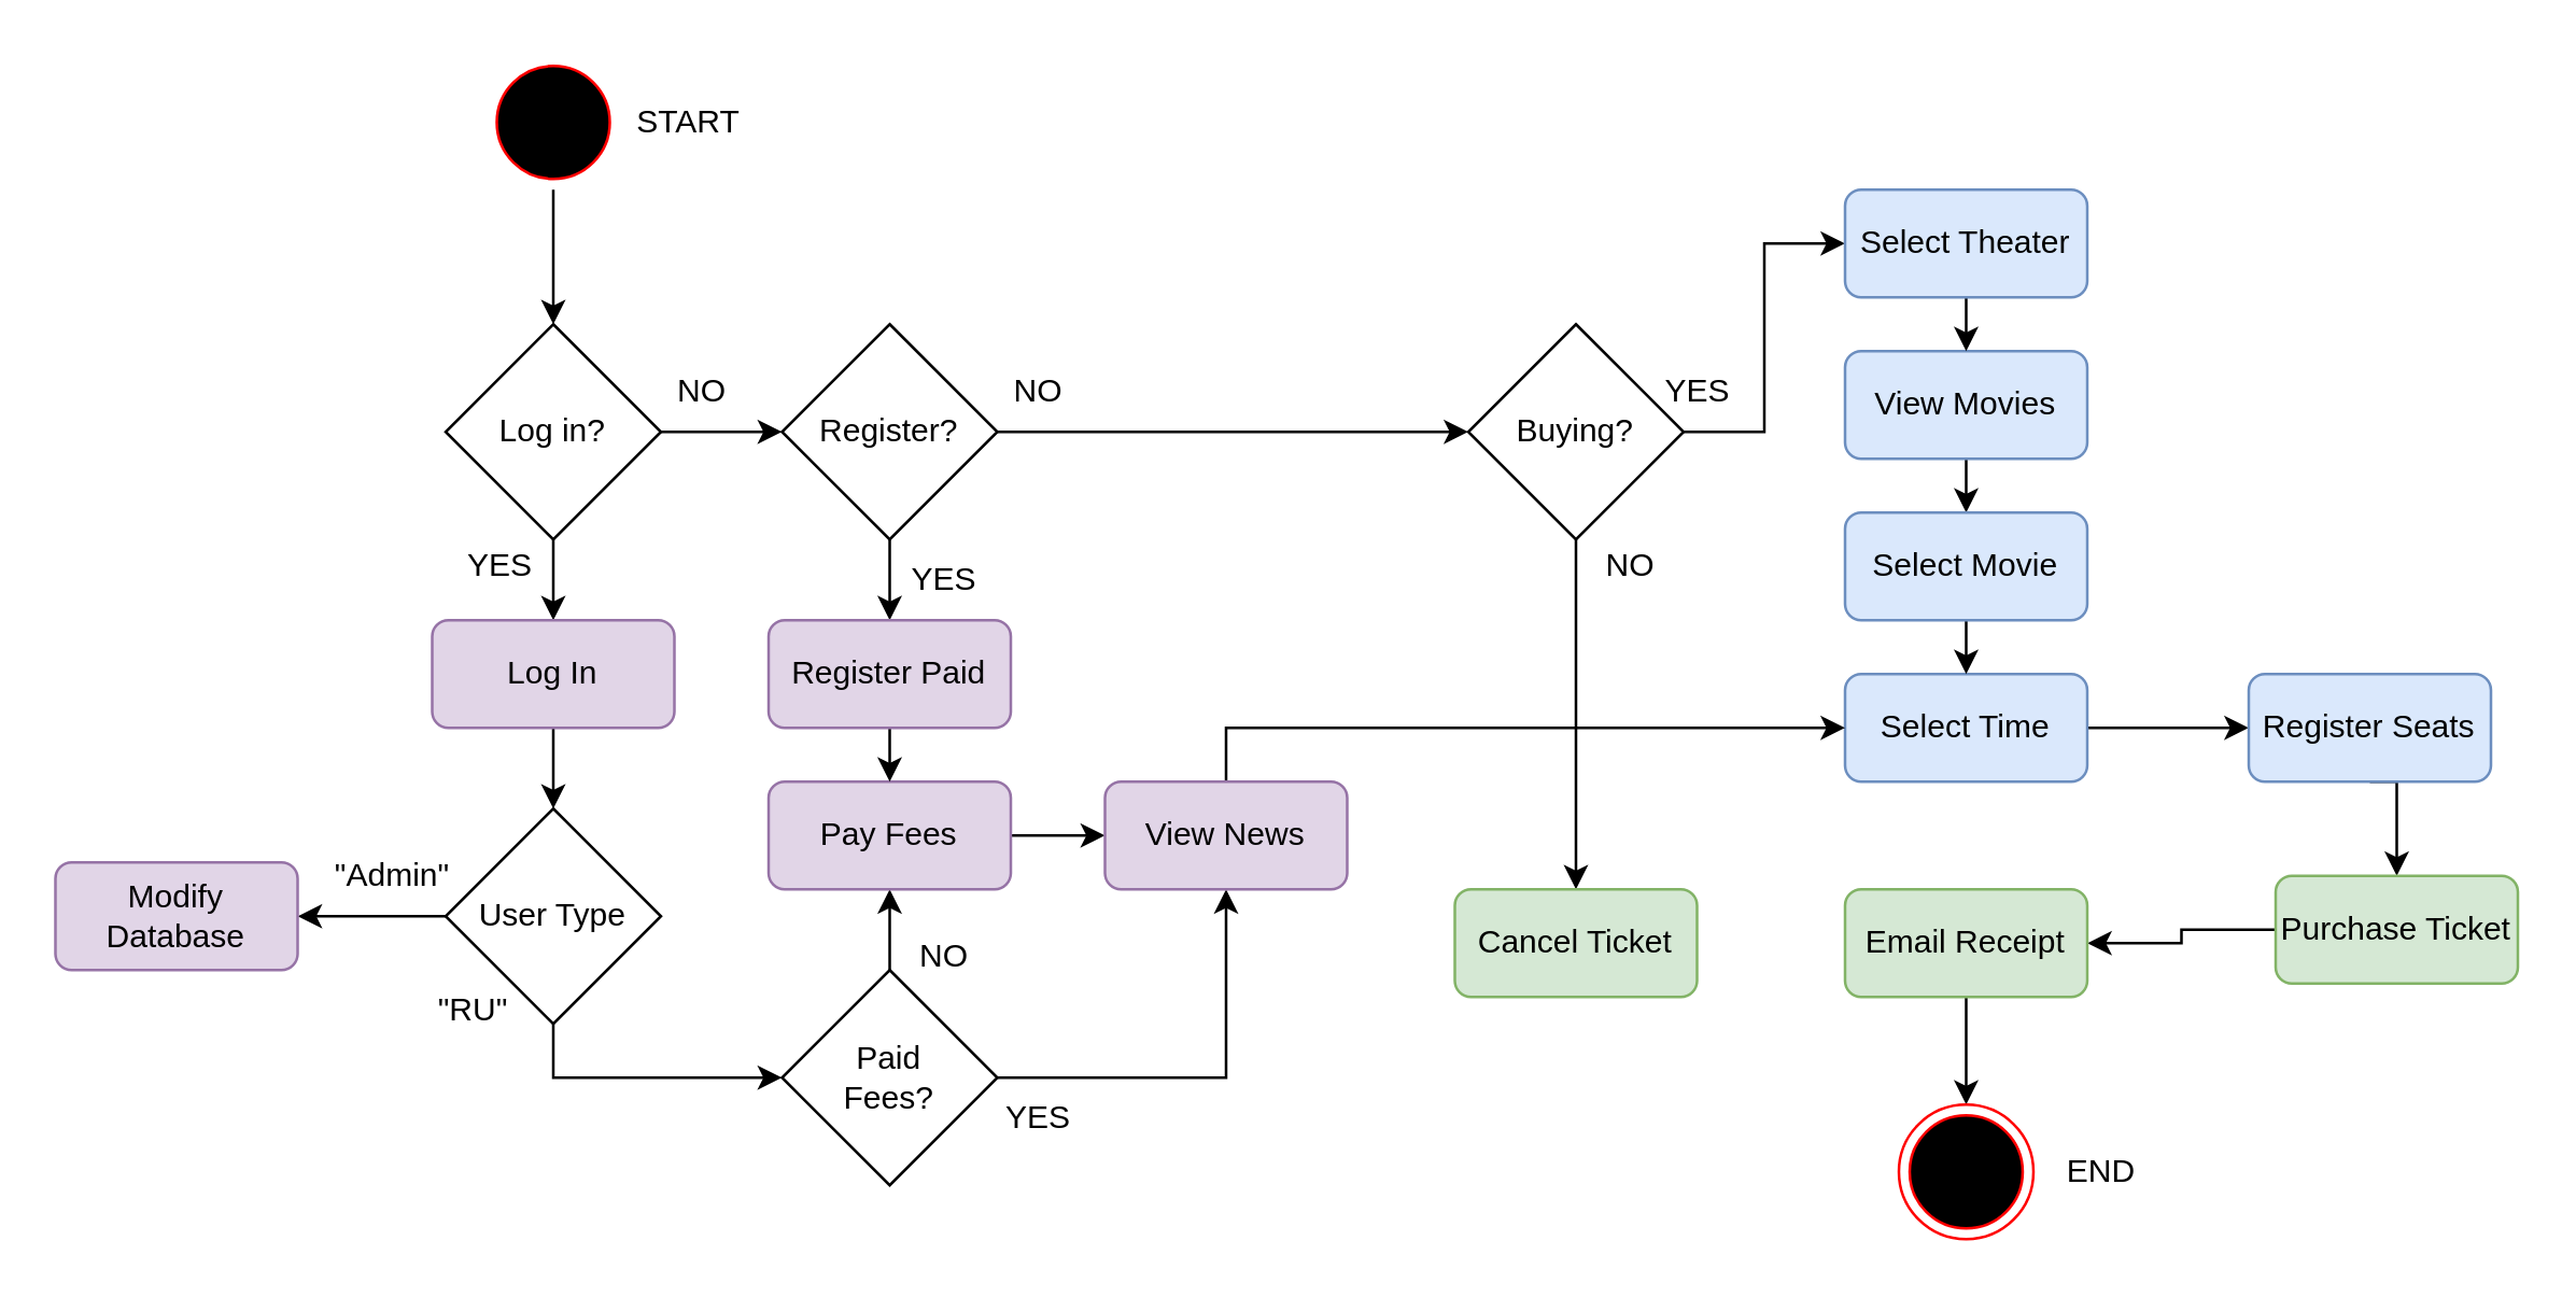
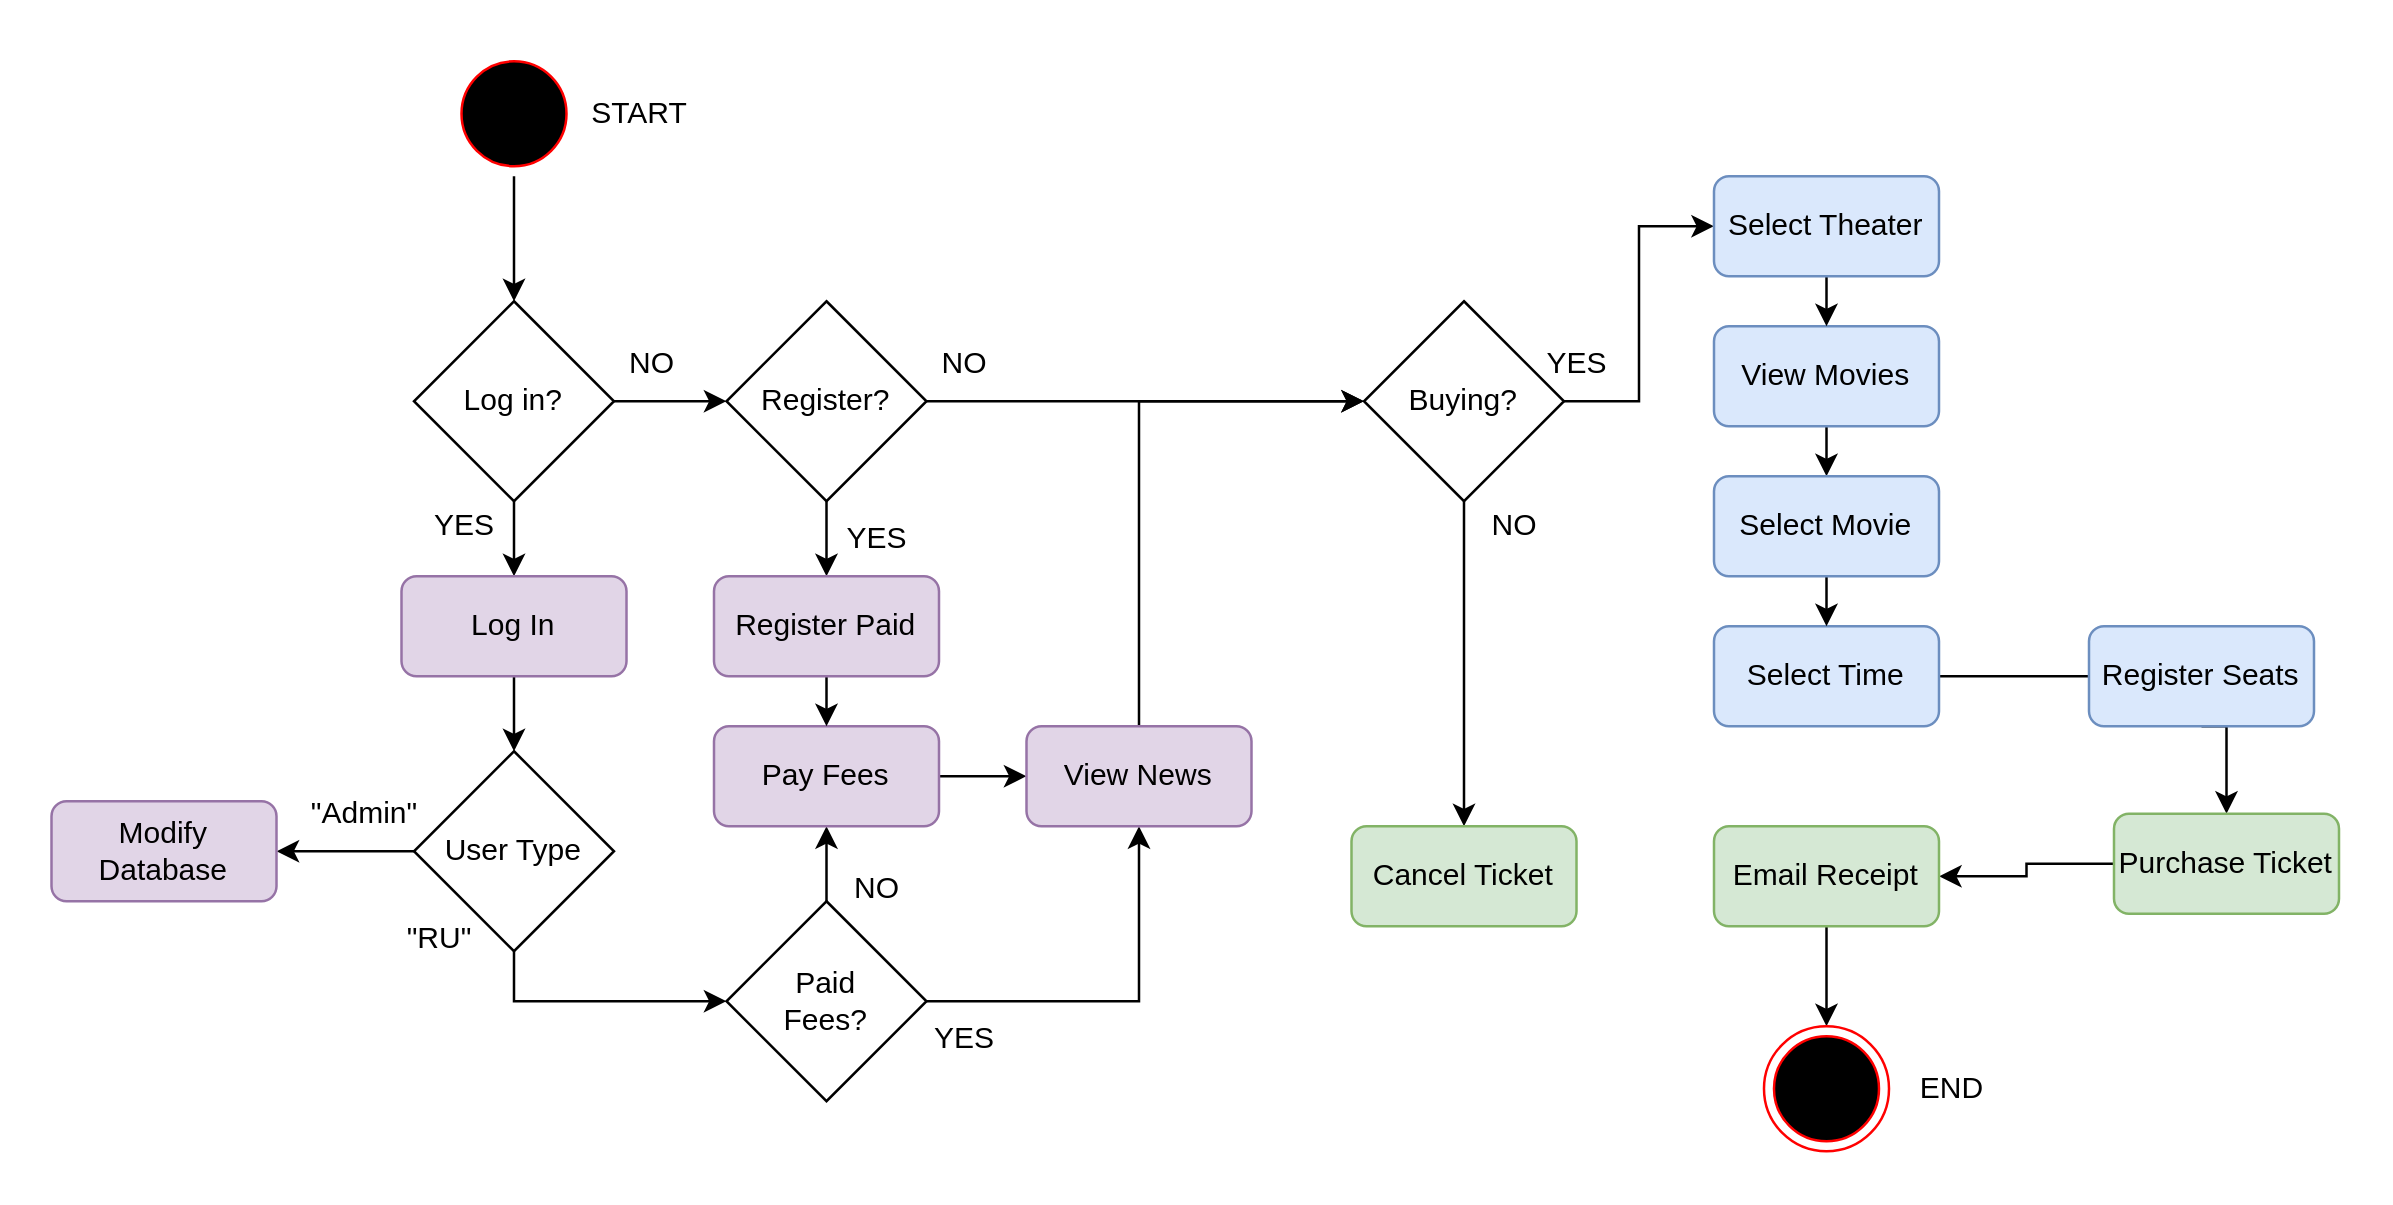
  <mxCell id="0" />
  <mxCell id="1" parent="0" />
  <mxCell id="2" style="edgeStyle=orthogonalEdgeStyle;rounded=0;orthogonalLoop=1;jettySize=auto;html=1;exitX=0.5;exitY=1;exitDx=0;exitDy=0;entryX=0.5;entryY=0;entryDx=0;entryDy=0;strokeColor=#000000;" edge="1" parent="1" source="3" target="6"><mxGeometry relative="1" as="geometry" /></mxCell>
  <mxCell id="3" value="" style="ellipse;html=1;shape=startState;fillColor=#000000;strokeColor=#ff0000;" vertex="1" parent="1"><mxGeometry x="180" y="20" width="50" height="50" as="geometry" /></mxCell>
  <mxCell id="4" style="edgeStyle=orthogonalEdgeStyle;rounded=0;orthogonalLoop=1;jettySize=auto;html=1;exitX=1;exitY=0.5;exitDx=0;exitDy=0;entryX=0;entryY=0.5;entryDx=0;entryDy=0;" edge="1" parent="1" source="6" target="12"><mxGeometry relative="1" as="geometry" /></mxCell>
  <mxCell id="5" style="edgeStyle=orthogonalEdgeStyle;rounded=0;orthogonalLoop=1;jettySize=auto;html=1;exitX=0.5;exitY=1;exitDx=0;exitDy=0;entryX=0.5;entryY=0;entryDx=0;entryDy=0;" edge="1" parent="1" source="6" target="55"><mxGeometry relative="1" as="geometry" /></mxCell>
  <mxCell id="6" value="Log in?" style="rhombus;whiteSpace=wrap;html=1;" vertex="1" parent="1"><mxGeometry x="165" y="120" width="80" height="80" as="geometry" /></mxCell>
  <mxCell id="7" style="edgeStyle=orthogonalEdgeStyle;rounded=0;orthogonalLoop=1;jettySize=auto;html=1;exitX=0;exitY=0.5;exitDx=0;exitDy=0;entryX=1;entryY=0.5;entryDx=0;entryDy=0;" edge="1" parent="1" source="9" target="20"><mxGeometry relative="1" as="geometry" /></mxCell>
  <mxCell id="8" style="edgeStyle=orthogonalEdgeStyle;rounded=0;orthogonalLoop=1;jettySize=auto;html=1;exitX=0.5;exitY=1;exitDx=0;exitDy=0;entryX=0;entryY=0.5;entryDx=0;entryDy=0;" edge="1" parent="1" source="9" target="15"><mxGeometry relative="1" as="geometry" /></mxCell>
  <mxCell id="9" value="User Type" style="rhombus;whiteSpace=wrap;html=1;" vertex="1" parent="1"><mxGeometry x="165" y="300" width="80" height="80" as="geometry" /></mxCell>
  <mxCell id="10" style="edgeStyle=orthogonalEdgeStyle;rounded=0;orthogonalLoop=1;jettySize=auto;html=1;exitX=0.5;exitY=1;exitDx=0;exitDy=0;entryX=0.5;entryY=0;entryDx=0;entryDy=0;" edge="1" parent="1" source="12" target="25"><mxGeometry relative="1" as="geometry" /></mxCell>
  <mxCell id="11" style="edgeStyle=orthogonalEdgeStyle;rounded=0;orthogonalLoop=1;jettySize=auto;html=1;exitX=1;exitY=0.5;exitDx=0;exitDy=0;entryX=0;entryY=0.5;entryDx=0;entryDy=0;" edge="1" parent="1" source="12" target="39"><mxGeometry relative="1" as="geometry"><mxPoint x="420" y="160" as="targetPoint" /></mxGeometry></mxCell>
  <mxCell id="12" value="Register?" style="rhombus;whiteSpace=wrap;html=1;" vertex="1" parent="1"><mxGeometry x="290" y="120" width="80" height="80" as="geometry" /></mxCell>
  <mxCell id="13" style="edgeStyle=orthogonalEdgeStyle;rounded=0;orthogonalLoop=1;jettySize=auto;html=1;exitX=0.5;exitY=0;exitDx=0;exitDy=0;entryX=0.5;entryY=1;entryDx=0;entryDy=0;" edge="1" parent="1" source="15" target="17"><mxGeometry relative="1" as="geometry" /></mxCell>
  <mxCell id="14" style="edgeStyle=orthogonalEdgeStyle;rounded=0;orthogonalLoop=1;jettySize=auto;html=1;exitX=1;exitY=0.5;exitDx=0;exitDy=0;entryX=0.5;entryY=1;entryDx=0;entryDy=0;strokeColor=#000000;" edge="1" parent="1" source="15" target="53"><mxGeometry relative="1" as="geometry" /></mxCell>
  <mxCell id="15" value="Paid&lt;br&gt;Fees?" style="rhombus;whiteSpace=wrap;html=1;" vertex="1" parent="1"><mxGeometry x="290" y="360" width="80" height="80" as="geometry" /></mxCell>
  <mxCell id="16" style="edgeStyle=orthogonalEdgeStyle;rounded=0;orthogonalLoop=1;jettySize=auto;html=1;exitX=1;exitY=0.5;exitDx=0;exitDy=0;entryX=0;entryY=0.5;entryDx=0;entryDy=0;strokeColor=#000000;" edge="1" parent="1" source="17" target="53"><mxGeometry relative="1" as="geometry" /></mxCell>
  <mxCell id="17" value="Pay Fees" style="rounded=1;whiteSpace=wrap;html=1;fillColor=#e1d5e7;strokeColor=#9673a6;" vertex="1" parent="1"><mxGeometry x="285" y="290" width="90" height="40" as="geometry" /></mxCell>
  <mxCell id="18" value="NO" style="text;html=1;align=center;verticalAlign=middle;resizable=0;points=[];autosize=1;strokeColor=none;fillColor=none;" vertex="1" parent="1"><mxGeometry x="240" y="130" width="40" height="30" as="geometry" /></mxCell>
  <mxCell id="19" value="YES" style="text;html=1;align=center;verticalAlign=middle;resizable=0;points=[];autosize=1;strokeColor=none;fillColor=none;" vertex="1" parent="1"><mxGeometry x="160" y="195" width="50" height="30" as="geometry" /></mxCell>
  <mxCell id="20" value="Modify Database" style="rounded=1;whiteSpace=wrap;html=1;fillColor=#e1d5e7;strokeColor=#9673a6;" vertex="1" parent="1"><mxGeometry x="20" y="320" width="90" height="40" as="geometry" /></mxCell>
  <mxCell id="21" value="&quot;Admin&quot;" style="text;html=1;align=center;verticalAlign=middle;resizable=0;points=[];autosize=1;strokeColor=none;fillColor=none;" vertex="1" parent="1"><mxGeometry x="110" y="310" width="70" height="30" as="geometry" /></mxCell>
  <mxCell id="22" value="&quot;RU&quot;" style="text;html=1;align=center;verticalAlign=middle;resizable=0;points=[];autosize=1;strokeColor=none;fillColor=none;" vertex="1" parent="1"><mxGeometry x="150" y="360" width="50" height="30" as="geometry" /></mxCell>
  <mxCell id="23" value="YES" style="text;html=1;align=center;verticalAlign=middle;resizable=0;points=[];autosize=1;strokeColor=none;fillColor=none;" vertex="1" parent="1"><mxGeometry x="325" y="200" width="50" height="30" as="geometry" /></mxCell>
  <mxCell id="24" style="edgeStyle=orthogonalEdgeStyle;rounded=0;orthogonalLoop=1;jettySize=auto;html=1;exitX=0.5;exitY=1;exitDx=0;exitDy=0;entryX=0.5;entryY=0;entryDx=0;entryDy=0;" edge="1" parent="1" source="25" target="17"><mxGeometry relative="1" as="geometry" /></mxCell>
  <mxCell id="25" value="Register Paid" style="rounded=1;whiteSpace=wrap;html=1;fillColor=#e1d5e7;strokeColor=#9673a6;" vertex="1" parent="1"><mxGeometry x="285" y="230" width="90" height="40" as="geometry" /></mxCell>
  <mxCell id="26" value="NO" style="text;html=1;align=center;verticalAlign=middle;resizable=0;points=[];autosize=1;strokeColor=none;fillColor=none;" vertex="1" parent="1"><mxGeometry x="330" y="340" width="40" height="30" as="geometry" /></mxCell>
  <mxCell id="27" style="edgeStyle=orthogonalEdgeStyle;rounded=0;orthogonalLoop=1;jettySize=auto;html=1;exitX=0.5;exitY=1;exitDx=0;exitDy=0;entryX=0.5;entryY=0;entryDx=0;entryDy=0;" edge="1" parent="1" source="28" target="42"><mxGeometry relative="1" as="geometry" /></mxCell>
  <mxCell id="28" value="View Movies" style="rounded=1;whiteSpace=wrap;html=1;fillColor=#dae8fc;strokeColor=#6c8ebf;" vertex="1" parent="1"><mxGeometry x="685" y="130" width="90" height="40" as="geometry" /></mxCell>
- <mxCell id="29" style="edgeStyle=orthogonalEdgeStyle;rounded=0;orthogonalLoop=1;jettySize=auto;html=1;exitX=1;exitY=0.5;exitDx=0;exitDy=0;entryX=0;entryY=0.5;entryDx=0;entryDy=0;" edge="1" parent="1" source="30" target="32"><mxGeometry relative="1" as="geometry" /></mxCell>
+ <mxCell id="29" style="edgeStyle=orthogonalEdgeStyle;rounded=0;orthogonalLoop=1;jettySize=auto;html=1;exitX=1;exitY=0.5;exitDx=0;exitDy=0;entryX=0;entryY=0.5;entryDx=0;entryDy=0;endArrow=none;" edge="1" parent="1" source="30" target="32"><mxGeometry relative="1" as="geometry" /></mxCell>
  <mxCell id="30" value="Select Time" style="rounded=1;whiteSpace=wrap;html=1;fillColor=#dae8fc;strokeColor=#6c8ebf;" vertex="1" parent="1"><mxGeometry x="685" y="250" width="90" height="40" as="geometry" /></mxCell>
  <mxCell id="31" style="edgeStyle=orthogonalEdgeStyle;rounded=0;orthogonalLoop=1;jettySize=auto;html=1;exitX=0.5;exitY=1;exitDx=0;exitDy=0;entryX=0.5;entryY=0;entryDx=0;entryDy=0;" edge="1" parent="1" source="32" target="34"><mxGeometry relative="1" as="geometry" /></mxCell>
  <mxCell id="32" value="Register Seats" style="rounded=1;whiteSpace=wrap;html=1;fillColor=#dae8fc;strokeColor=#6c8ebf;" vertex="1" parent="1"><mxGeometry x="835" y="250" width="90" height="40" as="geometry" /></mxCell>
  <mxCell id="33" style="edgeStyle=orthogonalEdgeStyle;rounded=0;orthogonalLoop=1;jettySize=auto;html=1;exitX=0;exitY=0.5;exitDx=0;exitDy=0;entryX=1;entryY=0.5;entryDx=0;entryDy=0;" edge="1" parent="1" source="34" target="48"><mxGeometry relative="1" as="geometry" /></mxCell>
  <mxCell id="34" value="Purchase Ticket" style="rounded=1;whiteSpace=wrap;html=1;fillColor=#d5e8d4;strokeColor=#82b366;" vertex="1" parent="1"><mxGeometry x="845" y="325" width="90" height="40" as="geometry" /></mxCell>
  <mxCell id="35" value="NO" style="text;html=1;align=center;verticalAlign=middle;resizable=0;points=[];autosize=1;strokeColor=none;fillColor=none;" vertex="1" parent="1"><mxGeometry x="365" y="130" width="40" height="30" as="geometry" /></mxCell>
  <mxCell id="36" value="YES" style="text;html=1;align=center;verticalAlign=middle;resizable=0;points=[];autosize=1;strokeColor=none;fillColor=none;" vertex="1" parent="1"><mxGeometry x="360" y="400" width="50" height="30" as="geometry" /></mxCell>
  <mxCell id="37" style="edgeStyle=orthogonalEdgeStyle;rounded=0;orthogonalLoop=1;jettySize=auto;html=1;exitX=1;exitY=0.5;exitDx=0;exitDy=0;entryX=0;entryY=0.5;entryDx=0;entryDy=0;" edge="1" parent="1" source="39" target="44"><mxGeometry relative="1" as="geometry" /></mxCell>
  <mxCell id="38" style="edgeStyle=orthogonalEdgeStyle;rounded=0;orthogonalLoop=1;jettySize=auto;html=1;exitX=0.5;exitY=1;exitDx=0;exitDy=0;entryX=0.5;entryY=0;entryDx=0;entryDy=0;" edge="1" parent="1" source="39" target="40"><mxGeometry relative="1" as="geometry" /></mxCell>
  <mxCell id="39" value="Buying?" style="rhombus;whiteSpace=wrap;html=1;" vertex="1" parent="1"><mxGeometry x="545" y="120" width="80" height="80" as="geometry" /></mxCell>
  <mxCell id="40" value="Cancel Ticket" style="rounded=1;whiteSpace=wrap;html=1;fillColor=#d5e8d4;strokeColor=#82b366;" vertex="1" parent="1"><mxGeometry x="540" y="330" width="90" height="40" as="geometry" /></mxCell>
  <mxCell id="41" style="edgeStyle=orthogonalEdgeStyle;rounded=0;orthogonalLoop=1;jettySize=auto;html=1;exitX=0.5;exitY=1;exitDx=0;exitDy=0;entryX=0.5;entryY=0;entryDx=0;entryDy=0;" edge="1" parent="1" source="42" target="30"><mxGeometry relative="1" as="geometry" /></mxCell>
  <mxCell id="42" value="Select Movie" style="rounded=1;whiteSpace=wrap;html=1;fillColor=#dae8fc;strokeColor=#6c8ebf;" vertex="1" parent="1"><mxGeometry x="685" y="190" width="90" height="40" as="geometry" /></mxCell>
  <mxCell id="43" style="edgeStyle=orthogonalEdgeStyle;rounded=0;orthogonalLoop=1;jettySize=auto;html=1;exitX=0.5;exitY=1;exitDx=0;exitDy=0;entryX=0.5;entryY=0;entryDx=0;entryDy=0;" edge="1" parent="1" source="44" target="28"><mxGeometry relative="1" as="geometry" /></mxCell>
  <mxCell id="44" value="Select Theater" style="rounded=1;whiteSpace=wrap;html=1;fillColor=#dae8fc;strokeColor=#6c8ebf;" vertex="1" parent="1"><mxGeometry x="685" y="70" width="90" height="40" as="geometry" /></mxCell>
  <mxCell id="45" value="YES" style="text;html=1;align=center;verticalAlign=middle;resizable=0;points=[];autosize=1;strokeColor=none;fillColor=none;" vertex="1" parent="1"><mxGeometry x="605" y="130" width="50" height="30" as="geometry" /></mxCell>
  <mxCell id="46" value="NO" style="text;html=1;align=center;verticalAlign=middle;resizable=0;points=[];autosize=1;strokeColor=none;fillColor=none;" vertex="1" parent="1"><mxGeometry x="585" y="195" width="40" height="30" as="geometry" /></mxCell>
  <mxCell id="47" style="edgeStyle=orthogonalEdgeStyle;rounded=0;orthogonalLoop=1;jettySize=auto;html=1;exitX=0.5;exitY=1;exitDx=0;exitDy=0;entryX=0.5;entryY=0;entryDx=0;entryDy=0;strokeColor=#000000;" edge="1" parent="1" source="48" target="49"><mxGeometry relative="1" as="geometry" /></mxCell>
  <mxCell id="48" value="Email Receipt" style="rounded=1;whiteSpace=wrap;html=1;fillColor=#d5e8d4;strokeColor=#82b366;" vertex="1" parent="1"><mxGeometry x="685" y="330" width="90" height="40" as="geometry" /></mxCell>
  <mxCell id="49" value="" style="ellipse;html=1;shape=endState;fillColor=#000000;strokeColor=#ff0000;" vertex="1" parent="1"><mxGeometry x="705" y="410" width="50" height="50" as="geometry" /></mxCell>
  <mxCell id="50" value="START" style="text;html=1;align=center;verticalAlign=middle;resizable=0;points=[];autosize=1;strokeColor=none;fillColor=none;" vertex="1" parent="1"><mxGeometry x="225" y="30" width="60" height="30" as="geometry" /></mxCell>
  <mxCell id="51" value="END" style="text;html=1;align=center;verticalAlign=middle;resizable=0;points=[];autosize=1;strokeColor=none;fillColor=none;" vertex="1" parent="1"><mxGeometry x="755" y="420" width="50" height="30" as="geometry" /></mxCell>
- <mxCell id="52" style="edgeStyle=orthogonalEdgeStyle;rounded=0;orthogonalLoop=1;jettySize=auto;html=1;exitX=0.5;exitY=0;exitDx=0;exitDy=0;strokeColor=#000000;" edge="1" parent="1" source="53" target="30"><mxGeometry relative="1" as="geometry" /></mxCell>
+ <mxCell id="52" style="edgeStyle=orthogonalEdgeStyle;rounded=0;orthogonalLoop=1;jettySize=auto;html=1;exitX=0.5;exitY=0;exitDx=0;exitDy=0;entryX=0;entryY=0.5;entryDx=0;entryDy=0;strokeColor=#000000;" edge="1" parent="1" source="53" target="39"><mxGeometry relative="1" as="geometry" /></mxCell>
  <mxCell id="53" value="View News" style="rounded=1;whiteSpace=wrap;html=1;fillColor=#e1d5e7;strokeColor=#9673a6;" vertex="1" parent="1"><mxGeometry x="410" y="290" width="90" height="40" as="geometry" /></mxCell>
  <mxCell id="54" style="edgeStyle=orthogonalEdgeStyle;rounded=0;orthogonalLoop=1;jettySize=auto;html=1;exitX=0.5;exitY=1;exitDx=0;exitDy=0;entryX=0.5;entryY=0;entryDx=0;entryDy=0;strokeColor=#000000;" edge="1" parent="1" source="55" target="9"><mxGeometry relative="1" as="geometry" /></mxCell>
  <mxCell id="55" value="Log In" style="rounded=1;whiteSpace=wrap;html=1;fillColor=#e1d5e7;strokeColor=#9673a6;" vertex="1" parent="1"><mxGeometry x="160" y="230" width="90" height="40" as="geometry" /></mxCell>
